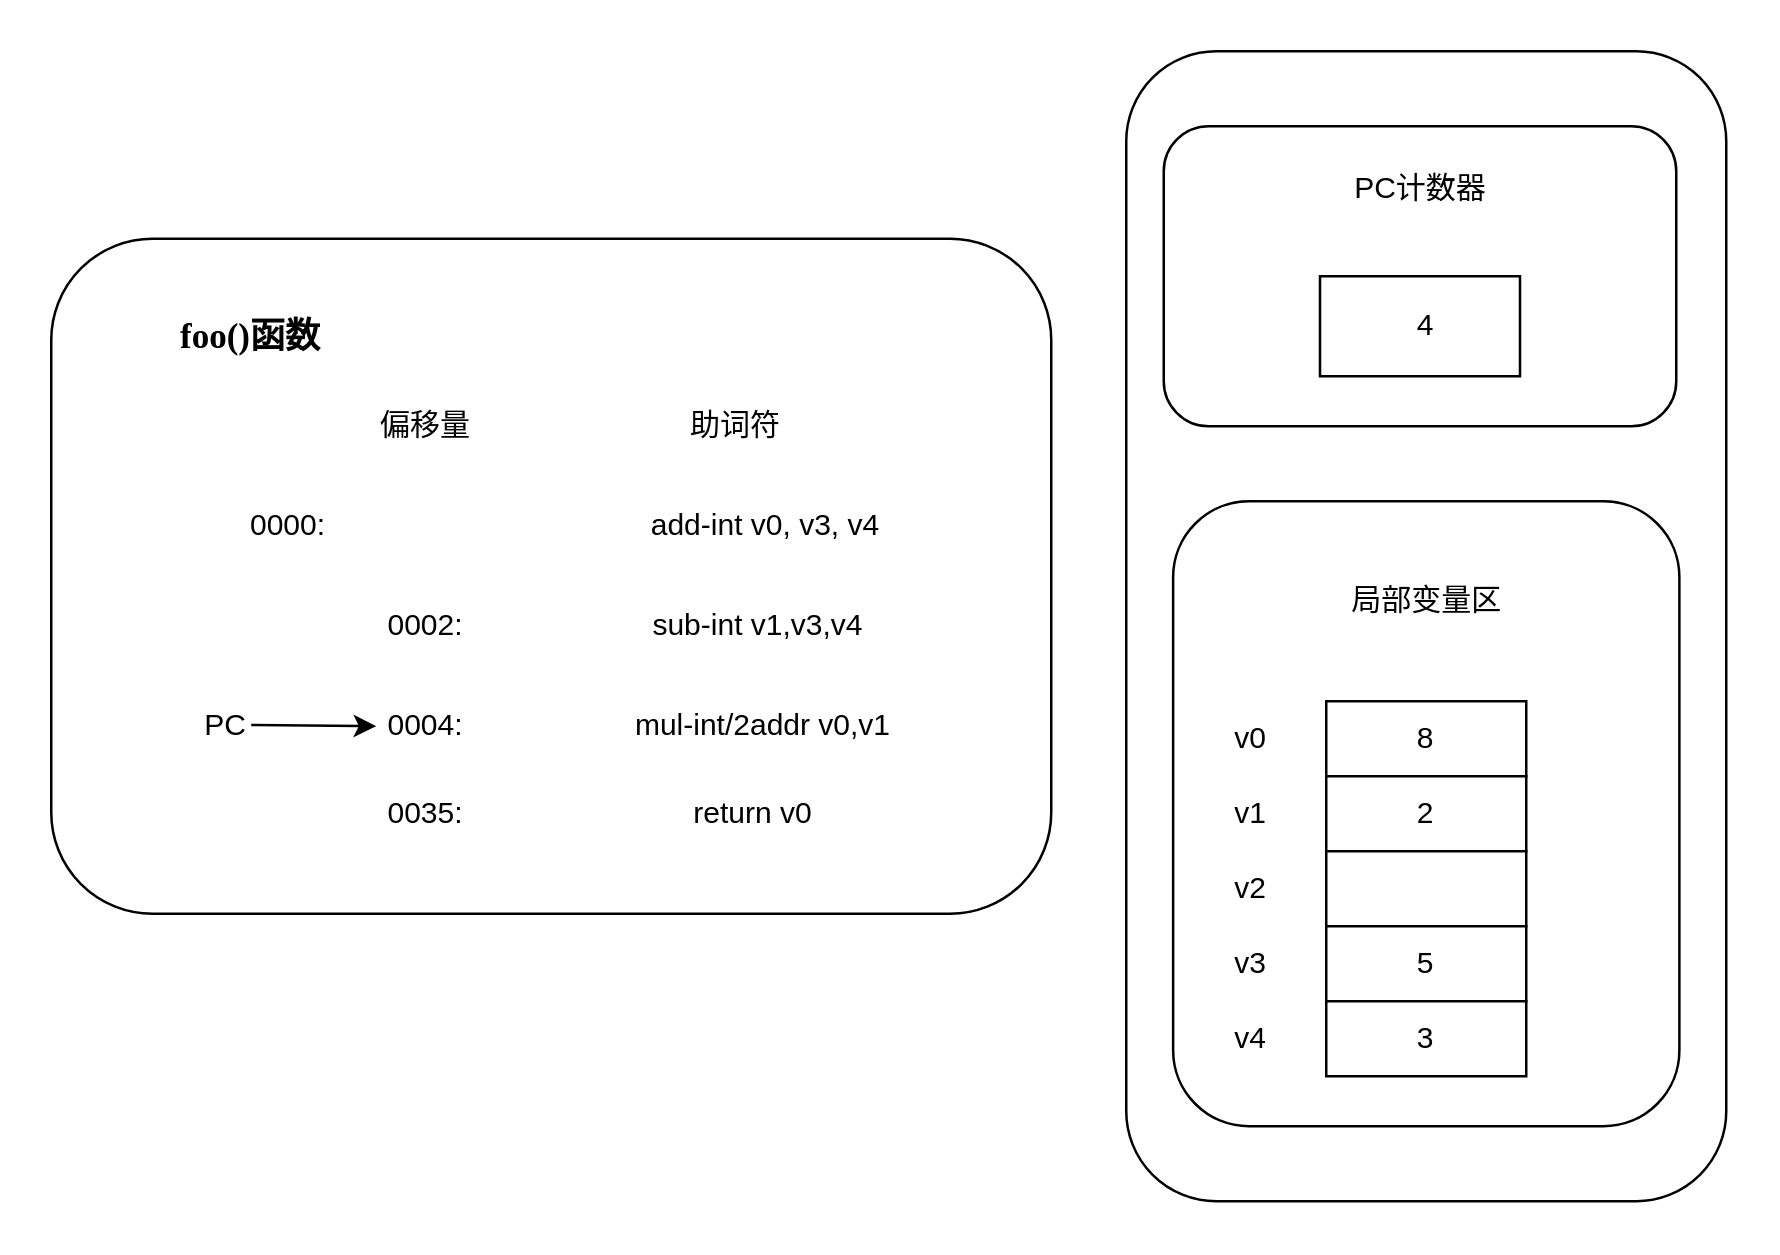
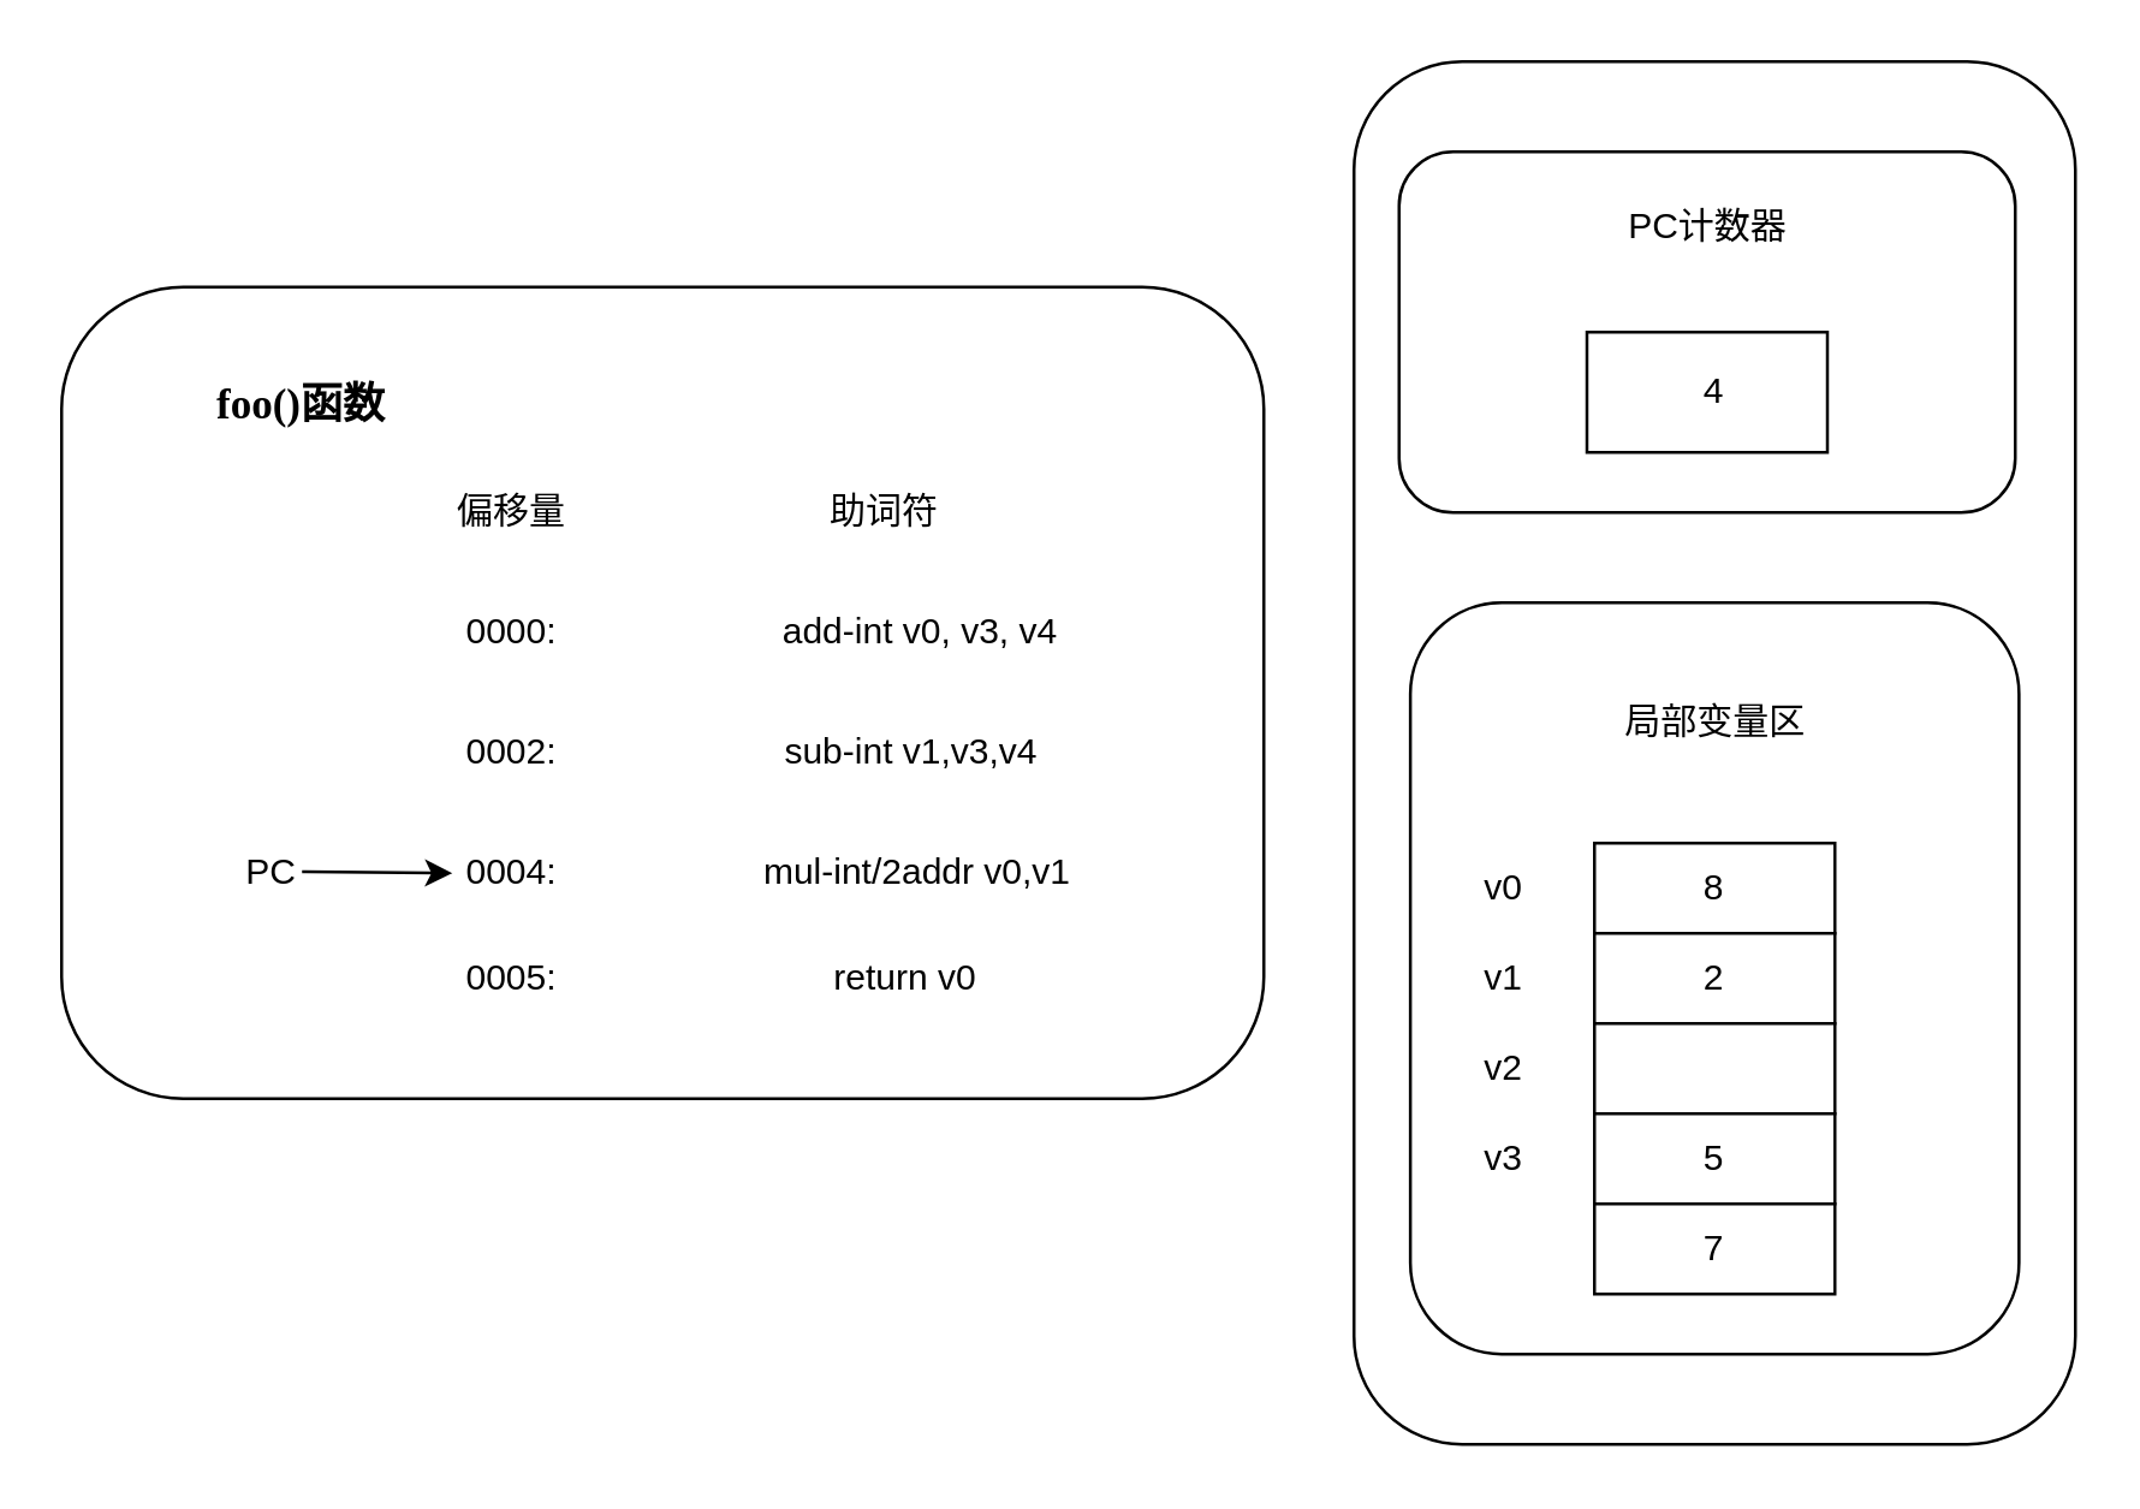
  <mxCell id="0" />
  <mxCell id="1" parent="0" />
  <mxCell id="2" value="" style="rounded=1;whiteSpace=wrap;html=1;direction=south;" parent="1" vertex="1"><mxGeometry x="450" y="20" width="240" height="460" as="geometry" /></mxCell>
  <mxCell id="3" value="" style="rounded=1;whiteSpace=wrap;html=1;" parent="1" vertex="1"><mxGeometry x="465" y="50" width="205" height="120" as="geometry" /></mxCell>
  <mxCell id="4" style="edgeStyle=orthogonalEdgeStyle;rounded=0;orthogonalLoop=1;jettySize=auto;html=1;exitX=1;exitY=0.5;exitDx=0;exitDy=0;" parent="1" source="2" target="2" edge="1"><mxGeometry relative="1" as="geometry" /></mxCell>
  <mxCell id="5" value="PC计数器&lt;br&gt;" style="text;html=1;strokeColor=none;fillColor=none;align=center;verticalAlign=middle;whiteSpace=wrap;rounded=0;" parent="1" vertex="1"><mxGeometry x="532.5" y="60" width="70" height="30" as="geometry" /></mxCell>
  <mxCell id="6" value="" style="rounded=0;whiteSpace=wrap;html=1;" parent="1" vertex="1"><mxGeometry x="527.5" y="110" width="80" height="40" as="geometry" /></mxCell>
  <mxCell id="7" value="4" style="text;html=1;strokeColor=none;fillColor=none;align=center;verticalAlign=middle;whiteSpace=wrap;rounded=0;" parent="1" vertex="1"><mxGeometry x="540" y="120" width="60" height="20" as="geometry" /></mxCell>
  <mxCell id="8" value="" style="rounded=1;whiteSpace=wrap;html=1;" parent="1" vertex="1"><mxGeometry x="468.75" y="200" width="202.5" height="250" as="geometry" /></mxCell>
  <mxCell id="9" value="" style="rounded=0;whiteSpace=wrap;html=1;" parent="1" vertex="1"><mxGeometry x="530" y="280" width="80" height="30" as="geometry" /></mxCell>
  <mxCell id="10" value="局部变量区" style="text;html=1;strokeColor=none;fillColor=none;align=center;verticalAlign=middle;whiteSpace=wrap;rounded=0;" parent="1" vertex="1"><mxGeometry x="533.75" y="230" width="72.5" height="20" as="geometry" /></mxCell>
  <mxCell id="11" value="5" style="text;html=1;strokeColor=none;fillColor=none;align=center;verticalAlign=middle;whiteSpace=wrap;rounded=0;" parent="1" vertex="1"><mxGeometry x="550" y="315" width="40" height="20" as="geometry" /></mxCell>
  <mxCell id="12" value="8" style="text;html=1;strokeColor=none;fillColor=none;align=center;verticalAlign=middle;whiteSpace=wrap;rounded=0;" parent="1" vertex="1"><mxGeometry x="550" y="285" width="40" height="20" as="geometry" /></mxCell>
  <mxCell id="13" value="v2" style="text;html=1;strokeColor=none;fillColor=none;align=center;verticalAlign=middle;whiteSpace=wrap;rounded=0;" parent="1" vertex="1"><mxGeometry x="480" y="345" width="40" height="20" as="geometry" /></mxCell>
  <mxCell id="14" value="v0" style="text;html=1;strokeColor=none;fillColor=none;align=center;verticalAlign=middle;whiteSpace=wrap;rounded=0;" parent="1" vertex="1"><mxGeometry x="480" y="285" width="40" height="20" as="geometry" /></mxCell>
  <mxCell id="15" value="v1" style="text;html=1;strokeColor=none;fillColor=none;align=center;verticalAlign=middle;whiteSpace=wrap;rounded=0;" parent="1" vertex="1"><mxGeometry x="480" y="315" width="40" height="20" as="geometry" /></mxCell>
  <mxCell id="16" value="" style="rounded=1;whiteSpace=wrap;html=1;direction=south;" parent="1" vertex="1"><mxGeometry x="20" y="95" width="400" height="270" as="geometry" /></mxCell>
  <mxCell id="17" value="&lt;b&gt;&lt;font face=&quot;Verdana&quot; style=&quot;font-size: 14px&quot;&gt;foo()函数&lt;/font&gt;&lt;/b&gt;" style="text;html=1;strokeColor=none;fillColor=none;align=center;verticalAlign=middle;whiteSpace=wrap;rounded=0;" parent="1" vertex="1"><mxGeometry x="55" y="120" width="90" height="30" as="geometry" /></mxCell>
  <mxCell id="18" value="偏移量" style="text;html=1;strokeColor=none;fillColor=none;align=center;verticalAlign=middle;whiteSpace=wrap;rounded=0;" parent="1" vertex="1"><mxGeometry x="150" y="160" width="40" height="20" as="geometry" /></mxCell>
  <mxCell id="19" value="助词符" style="text;html=1;strokeColor=none;fillColor=none;align=center;verticalAlign=middle;whiteSpace=wrap;rounded=0;" parent="1" vertex="1"><mxGeometry x="274" y="160" width="40" height="20" as="geometry" /></mxCell>
- <mxCell id="20" value="0000:" style="text;html=1;strokeColor=none;fillColor=none;align=center;verticalAlign=middle;whiteSpace=wrap;rounded=0;" parent="1" vertex="1"><mxGeometry x="95" y="200" width="40" height="20" as="geometry" /></mxCell>
+ <mxCell id="20" value="0000:" style="text;html=1;strokeColor=none;fillColor=none;align=center;verticalAlign=middle;whiteSpace=wrap;rounded=0;" parent="1" vertex="1"><mxGeometry x="150" y="200" width="40" height="20" as="geometry" /></mxCell>
  <mxCell id="21" value="0002:" style="text;html=1;strokeColor=none;fillColor=none;align=center;verticalAlign=middle;whiteSpace=wrap;rounded=0;" parent="1" vertex="1"><mxGeometry x="150" y="240" width="40" height="20" as="geometry" /></mxCell>
  <mxCell id="22" value="add-int v0, v3, v4" style="text;html=1;strokeColor=none;fillColor=none;align=center;verticalAlign=middle;whiteSpace=wrap;rounded=0;" parent="1" vertex="1"><mxGeometry x="253" y="200" width="106" height="20" as="geometry" /></mxCell>
  <mxCell id="23" value="0004:" style="text;html=1;strokeColor=none;fillColor=none;align=center;verticalAlign=middle;whiteSpace=wrap;rounded=0;" parent="1" vertex="1"><mxGeometry x="150" y="280" width="40" height="20" as="geometry" /></mxCell>
- <mxCell id="24" value="0035:" style="text;html=1;strokeColor=none;fillColor=none;align=center;verticalAlign=middle;whiteSpace=wrap;rounded=0;" parent="1" vertex="1"><mxGeometry x="150" y="315" width="40" height="20" as="geometry" /></mxCell>
+ <mxCell id="24" value="0005:" style="text;html=1;strokeColor=none;fillColor=none;align=center;verticalAlign=middle;whiteSpace=wrap;rounded=0;" parent="1" vertex="1"><mxGeometry x="150" y="315" width="40" height="20" as="geometry" /></mxCell>
  <mxCell id="25" value="" style="rounded=0;whiteSpace=wrap;html=1;" vertex="1" parent="1"><mxGeometry x="530" y="310" width="80" height="30" as="geometry" /></mxCell>
  <mxCell id="26" value="" style="rounded=0;whiteSpace=wrap;html=1;" vertex="1" parent="1"><mxGeometry x="530" y="340" width="80" height="30" as="geometry" /></mxCell>
  <mxCell id="27" value="" style="rounded=0;whiteSpace=wrap;html=1;" vertex="1" parent="1"><mxGeometry x="530" y="370" width="80" height="30" as="geometry" /></mxCell>
  <mxCell id="28" value="" style="rounded=0;whiteSpace=wrap;html=1;" vertex="1" parent="1"><mxGeometry x="530" y="400" width="80" height="30" as="geometry" /></mxCell>
  <mxCell id="29" value="v3" style="text;html=1;strokeColor=none;fillColor=none;align=center;verticalAlign=middle;whiteSpace=wrap;rounded=0;" vertex="1" parent="1"><mxGeometry x="480" y="375" width="40" height="20" as="geometry" /></mxCell>
- <mxCell id="30" value="v4" style="text;html=1;strokeColor=none;fillColor=none;align=center;verticalAlign=middle;whiteSpace=wrap;rounded=0;" vertex="1" parent="1"><mxGeometry x="480" y="405" width="40" height="20" as="geometry" /></mxCell>
  <mxCell id="31" value="2" style="text;html=1;strokeColor=none;fillColor=none;align=center;verticalAlign=middle;whiteSpace=wrap;rounded=0;" vertex="1" parent="1"><mxGeometry x="550" y="315" width="40" height="20" as="geometry" /></mxCell>
  <mxCell id="32" value="5" style="text;html=1;strokeColor=none;fillColor=none;align=center;verticalAlign=middle;whiteSpace=wrap;rounded=0;" vertex="1" parent="1"><mxGeometry x="550" y="375" width="40" height="20" as="geometry" /></mxCell>
- <mxCell id="33" value="3" style="text;html=1;strokeColor=none;fillColor=none;align=center;verticalAlign=middle;whiteSpace=wrap;rounded=0;" vertex="1" parent="1"><mxGeometry x="550" y="405" width="40" height="20" as="geometry" /></mxCell>
+ <mxCell id="33" value="7" style="text;html=1;strokeColor=none;fillColor=none;align=center;verticalAlign=middle;whiteSpace=wrap;rounded=0;" vertex="1" parent="1"><mxGeometry x="550" y="405" width="40" height="20" as="geometry" /></mxCell>
  <mxCell id="34" value="sub-int v1,v3,v4" style="text;html=1;strokeColor=none;fillColor=none;align=center;verticalAlign=middle;whiteSpace=wrap;rounded=0;" vertex="1" parent="1"><mxGeometry x="250" y="240" width="106" height="20" as="geometry" /></mxCell>
  <mxCell id="35" value="mul-int/2addr v0,v1" style="text;html=1;strokeColor=none;fillColor=none;align=center;verticalAlign=middle;whiteSpace=wrap;rounded=0;" vertex="1" parent="1"><mxGeometry x="252" y="280" width="106" height="20" as="geometry" /></mxCell>
  <mxCell id="36" value="return v0" style="text;html=1;strokeColor=none;fillColor=none;align=center;verticalAlign=middle;whiteSpace=wrap;rounded=0;" vertex="1" parent="1"><mxGeometry x="248" y="315" width="106" height="20" as="geometry" /></mxCell>
  <mxCell id="37" style="edgeStyle=orthogonalEdgeStyle;rounded=0;orthogonalLoop=1;jettySize=auto;html=1;exitX=0.5;exitY=1;exitDx=0;exitDy=0;" edge="1" parent="1" source="21" target="21"><mxGeometry relative="1" as="geometry" /></mxCell>
  <mxCell id="38" value="PC" style="text;html=1;strokeColor=none;fillColor=none;align=center;verticalAlign=middle;whiteSpace=wrap;rounded=0;" vertex="1" parent="1"><mxGeometry x="70" y="280" width="40" height="20" as="geometry" /></mxCell>
  <mxCell id="39" value="" style="endArrow=classic;html=1;" edge="1" parent="1"><mxGeometry width="50" height="50" relative="1" as="geometry"><mxPoint x="100" y="289.5" as="sourcePoint" /><mxPoint x="150" y="290" as="targetPoint" /></mxGeometry></mxCell>
